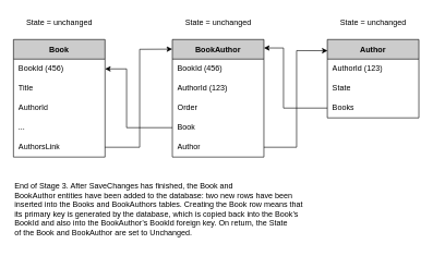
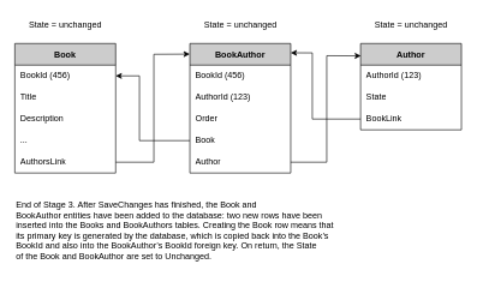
  <mxCell id="0" />
  <mxCell id="1" parent="0" />
  <mxCell id="2" value="Book" style="shape=table;startSize=30;container=1;collapsible=0;childLayout=tableLayout;fixedRows=1;rowLines=0;fontStyle=1;fillColor=#CCCCCC;" parent="1" vertex="1"><mxGeometry x="20" y="60" width="140" height="180" as="geometry" /></mxCell>
  <mxCell id="3" value="" style="shape=tableRow;horizontal=0;startSize=0;swimlaneHead=0;swimlaneBody=0;top=0;left=0;bottom=0;right=0;collapsible=0;dropTarget=0;fillColor=none;points=[[0,0.5],[1,0.5]];portConstraint=eastwest;" parent="2" vertex="1"><mxGeometry y="30" width="140" height="30" as="geometry" /></mxCell>
  <mxCell id="4" value="BookId (456)" style="shape=partialRectangle;connectable=0;fillColor=none;top=0;left=0;bottom=1;right=0;align=left;spacingLeft=6;overflow=hidden;strokeColor=none;perimeterSpacing=0;shadow=0;labelBorderColor=none;whiteSpace=wrap;html=1;labelBackgroundColor=none;fontStyle=0" parent="3" vertex="1"><mxGeometry width="140" height="30" as="geometry"><mxRectangle width="140" height="30" as="alternateBounds" /></mxGeometry></mxCell>
  <mxCell id="5" style="shape=tableRow;horizontal=0;startSize=0;swimlaneHead=0;swimlaneBody=0;top=0;left=0;bottom=0;right=0;collapsible=0;dropTarget=0;fillColor=none;points=[[0,0.5],[1,0.5]];portConstraint=eastwest;" parent="2" vertex="1"><mxGeometry y="60" width="140" height="30" as="geometry" /></mxCell>
  <mxCell id="6" value="Title" style="shape=partialRectangle;html=1;whiteSpace=wrap;connectable=0;fillColor=none;top=0;left=0;bottom=0;right=0;align=left;spacingLeft=6;overflow=hidden;" parent="5" vertex="1"><mxGeometry width="140" height="30" as="geometry"><mxRectangle width="140" height="30" as="alternateBounds" /></mxGeometry></mxCell>
  <mxCell id="7" style="shape=tableRow;horizontal=0;startSize=0;swimlaneHead=0;swimlaneBody=0;top=0;left=0;bottom=0;right=0;collapsible=0;dropTarget=0;fillColor=none;points=[[0,0.5],[1,0.5]];portConstraint=eastwest;" parent="2" vertex="1"><mxGeometry y="90" width="140" height="30" as="geometry" /></mxCell>
- <mxCell id="8" value="AuthorId" style="shape=partialRectangle;html=1;whiteSpace=wrap;connectable=0;fillColor=none;top=0;left=0;bottom=0;right=0;align=left;spacingLeft=6;overflow=hidden;" parent="7" vertex="1"><mxGeometry width="140" height="30" as="geometry"><mxRectangle width="140" height="30" as="alternateBounds" /></mxGeometry></mxCell>
+ <mxCell id="8" value="Description" style="shape=partialRectangle;html=1;whiteSpace=wrap;connectable=0;fillColor=none;top=0;left=0;bottom=0;right=0;align=left;spacingLeft=6;overflow=hidden;" parent="7" vertex="1"><mxGeometry width="140" height="30" as="geometry"><mxRectangle width="140" height="30" as="alternateBounds" /></mxGeometry></mxCell>
  <mxCell id="9" style="shape=tableRow;horizontal=0;startSize=0;swimlaneHead=0;swimlaneBody=0;top=0;left=0;bottom=0;right=0;collapsible=0;dropTarget=0;fillColor=none;points=[[0,0.5],[1,0.5]];portConstraint=eastwest;" parent="2" vertex="1"><mxGeometry y="120" width="140" height="30" as="geometry" /></mxCell>
  <mxCell id="10" value="..." style="shape=partialRectangle;html=1;whiteSpace=wrap;connectable=0;fillColor=none;top=0;left=0;bottom=0;right=0;align=left;spacingLeft=6;overflow=hidden;" parent="9" vertex="1"><mxGeometry width="140" height="30" as="geometry"><mxRectangle width="140" height="30" as="alternateBounds" /></mxGeometry></mxCell>
  <mxCell id="11" style="shape=tableRow;horizontal=0;startSize=0;swimlaneHead=0;swimlaneBody=0;top=0;left=0;bottom=0;right=0;collapsible=0;dropTarget=0;fillColor=none;points=[[0,0.5],[1,0.5]];portConstraint=eastwest;" parent="2" vertex="1"><mxGeometry y="150" width="140" height="30" as="geometry" /></mxCell>
  <mxCell id="12" value="AuthorsLink" style="shape=partialRectangle;html=1;whiteSpace=wrap;connectable=0;fillColor=none;top=0;left=0;bottom=0;right=0;align=left;spacingLeft=6;overflow=hidden;fontStyle=0" parent="11" vertex="1"><mxGeometry width="140" height="30" as="geometry"><mxRectangle width="140" height="30" as="alternateBounds" /></mxGeometry></mxCell>
  <mxCell id="13" value="BookAuthor" style="shape=table;startSize=30;container=1;collapsible=0;childLayout=tableLayout;fixedRows=1;rowLines=0;fontStyle=1;fillColor=#CCCCCC;" parent="1" vertex="1"><mxGeometry x="263" y="60" width="140" height="180" as="geometry" /></mxCell>
  <mxCell id="14" value="" style="shape=tableRow;horizontal=0;startSize=0;swimlaneHead=0;swimlaneBody=0;top=0;left=0;bottom=0;right=0;collapsible=0;dropTarget=0;fillColor=none;points=[[0,0.5],[1,0.5]];portConstraint=eastwest;" parent="13" vertex="1"><mxGeometry y="30" width="140" height="30" as="geometry" /></mxCell>
  <mxCell id="15" value="BookId (456)" style="shape=partialRectangle;connectable=0;fillColor=none;top=0;left=0;bottom=1;right=0;align=left;spacingLeft=6;overflow=hidden;strokeColor=none;perimeterSpacing=0;shadow=0;labelBorderColor=none;whiteSpace=wrap;html=1;labelBackgroundColor=none;fontStyle=0" parent="14" vertex="1"><mxGeometry width="140" height="30" as="geometry"><mxRectangle width="140" height="30" as="alternateBounds" /></mxGeometry></mxCell>
  <mxCell id="16" style="shape=tableRow;horizontal=0;startSize=0;swimlaneHead=0;swimlaneBody=0;top=0;left=0;bottom=0;right=0;collapsible=0;dropTarget=0;fillColor=none;points=[[0,0.5],[1,0.5]];portConstraint=eastwest;" parent="13" vertex="1"><mxGeometry y="60" width="140" height="30" as="geometry" /></mxCell>
  <mxCell id="17" value="AuthorId (123)" style="shape=partialRectangle;html=1;whiteSpace=wrap;connectable=0;fillColor=none;top=0;left=0;bottom=0;right=0;align=left;spacingLeft=6;overflow=hidden;" parent="16" vertex="1"><mxGeometry width="140" height="30" as="geometry"><mxRectangle width="140" height="30" as="alternateBounds" /></mxGeometry></mxCell>
  <mxCell id="18" style="shape=tableRow;horizontal=0;startSize=0;swimlaneHead=0;swimlaneBody=0;top=0;left=0;bottom=0;right=0;collapsible=0;dropTarget=0;fillColor=none;points=[[0,0.5],[1,0.5]];portConstraint=eastwest;" parent="13" vertex="1"><mxGeometry y="90" width="140" height="30" as="geometry" /></mxCell>
  <mxCell id="19" value="Order" style="shape=partialRectangle;html=1;whiteSpace=wrap;connectable=0;fillColor=none;top=0;left=0;bottom=0;right=0;align=left;spacingLeft=6;overflow=hidden;" parent="18" vertex="1"><mxGeometry width="140" height="30" as="geometry"><mxRectangle width="140" height="30" as="alternateBounds" /></mxGeometry></mxCell>
  <mxCell id="20" style="shape=tableRow;horizontal=0;startSize=0;swimlaneHead=0;swimlaneBody=0;top=0;left=0;bottom=0;right=0;collapsible=0;dropTarget=0;fillColor=none;points=[[0,0.5],[1,0.5]];portConstraint=eastwest;" parent="13" vertex="1"><mxGeometry y="120" width="140" height="30" as="geometry" /></mxCell>
  <mxCell id="21" value="Book" style="shape=partialRectangle;html=1;whiteSpace=wrap;connectable=0;fillColor=none;top=0;left=0;bottom=0;right=0;align=left;spacingLeft=6;overflow=hidden;" parent="20" vertex="1"><mxGeometry width="140" height="30" as="geometry"><mxRectangle width="140" height="30" as="alternateBounds" /></mxGeometry></mxCell>
  <mxCell id="22" style="shape=tableRow;horizontal=0;startSize=0;swimlaneHead=0;swimlaneBody=0;top=0;left=0;bottom=0;right=0;collapsible=0;dropTarget=0;fillColor=none;points=[[0,0.5],[1,0.5]];portConstraint=eastwest;" parent="13" vertex="1"><mxGeometry y="150" width="140" height="30" as="geometry" /></mxCell>
  <mxCell id="23" value="Author" style="shape=partialRectangle;html=1;whiteSpace=wrap;connectable=0;fillColor=none;top=0;left=0;bottom=0;right=0;align=left;spacingLeft=6;overflow=hidden;fontStyle=0" parent="22" vertex="1"><mxGeometry width="140" height="30" as="geometry"><mxRectangle width="140" height="30" as="alternateBounds" /></mxGeometry></mxCell>
  <mxCell id="24" value="Author" style="shape=table;startSize=30;container=1;collapsible=0;childLayout=tableLayout;fixedRows=1;rowLines=0;fontStyle=1;fillColor=#CCCCCC;" parent="1" vertex="1"><mxGeometry x="500" y="60" width="140" height="120" as="geometry" /></mxCell>
  <mxCell id="25" style="shape=tableRow;horizontal=0;startSize=0;swimlaneHead=0;swimlaneBody=0;top=0;left=0;bottom=0;right=0;collapsible=0;dropTarget=0;fillColor=none;points=[[0,0.5],[1,0.5]];portConstraint=eastwest;" parent="24" vertex="1"><mxGeometry y="30" width="140" height="30" as="geometry" /></mxCell>
  <mxCell id="26" value="AuthorId (123)" style="shape=partialRectangle;html=1;whiteSpace=wrap;connectable=0;fillColor=none;top=0;left=0;bottom=0;right=0;align=left;spacingLeft=6;overflow=hidden;" parent="25" vertex="1"><mxGeometry width="140" height="30" as="geometry"><mxRectangle width="140" height="30" as="alternateBounds" /></mxGeometry></mxCell>
  <mxCell id="27" style="shape=tableRow;horizontal=0;startSize=0;swimlaneHead=0;swimlaneBody=0;top=0;left=0;bottom=0;right=0;collapsible=0;dropTarget=0;fillColor=none;points=[[0,0.5],[1,0.5]];portConstraint=eastwest;" parent="24" vertex="1"><mxGeometry y="60" width="140" height="30" as="geometry" /></mxCell>
  <mxCell id="28" value="State" style="shape=partialRectangle;html=1;whiteSpace=wrap;connectable=0;fillColor=none;top=0;left=0;bottom=0;right=0;align=left;spacingLeft=6;overflow=hidden;" parent="27" vertex="1"><mxGeometry width="140" height="30" as="geometry"><mxRectangle width="140" height="30" as="alternateBounds" /></mxGeometry></mxCell>
  <mxCell id="29" style="shape=tableRow;horizontal=0;startSize=0;swimlaneHead=0;swimlaneBody=0;top=0;left=0;bottom=0;right=0;collapsible=0;dropTarget=0;fillColor=none;points=[[0,0.5],[1,0.5]];portConstraint=eastwest;" parent="24" vertex="1"><mxGeometry y="90" width="140" height="30" as="geometry" /></mxCell>
- <mxCell id="30" value="Books" style="shape=partialRectangle;html=1;whiteSpace=wrap;connectable=0;fillColor=none;top=0;left=0;bottom=0;right=0;align=left;spacingLeft=6;overflow=hidden;" parent="29" vertex="1"><mxGeometry width="140" height="30" as="geometry"><mxRectangle width="140" height="30" as="alternateBounds" /></mxGeometry></mxCell>
+ <mxCell id="30" value="BookLink" style="shape=partialRectangle;html=1;whiteSpace=wrap;connectable=0;fillColor=none;top=0;left=0;bottom=0;right=0;align=left;spacingLeft=6;overflow=hidden;" parent="29" vertex="1"><mxGeometry width="140" height="30" as="geometry"><mxRectangle width="140" height="30" as="alternateBounds" /></mxGeometry></mxCell>
  <mxCell id="31" value="State = unchanged" style="text;html=1;align=center;verticalAlign=middle;resizable=0;points=[];autosize=1;strokeColor=none;fillColor=none;" parent="1" vertex="1"><mxGeometry x="30" y="20" width="120" height="30" as="geometry" /></mxCell>
  <mxCell id="32" value="State = unchanged" style="text;html=1;align=center;verticalAlign=middle;resizable=0;points=[];autosize=1;strokeColor=none;fillColor=none;" parent="1" vertex="1"><mxGeometry x="273" y="20" width="120" height="30" as="geometry" /></mxCell>
  <mxCell id="33" value="State = unchanged" style="text;html=1;align=center;verticalAlign=middle;resizable=0;points=[];autosize=1;strokeColor=none;fillColor=none;" parent="1" vertex="1"><mxGeometry x="510" y="20" width="120" height="30" as="geometry" /></mxCell>
  <mxCell id="34" value="" style="endArrow=classic;html=1;rounded=0;exitX=1;exitY=0.5;exitDx=0;exitDy=0;entryX=-0.001;entryY=0.082;entryDx=0;entryDy=0;entryPerimeter=0;" parent="1" source="11" target="13" edge="1"><mxGeometry width="50" height="50" relative="1" as="geometry"><mxPoint x="143" y="340" as="sourcePoint" /><mxPoint x="193" y="290" as="targetPoint" /><Array as="points"><mxPoint x="213" y="225" /><mxPoint x="213" y="75" /></Array></mxGeometry></mxCell>
  <mxCell id="35" value="" style="endArrow=classic;html=1;rounded=0;exitX=1;exitY=0.5;exitDx=0;exitDy=0;entryX=0.003;entryY=0.143;entryDx=0;entryDy=0;entryPerimeter=0;" parent="1" source="22" target="24" edge="1"><mxGeometry width="50" height="50" relative="1" as="geometry"><mxPoint x="170" y="235" as="sourcePoint" /><mxPoint x="272.86" y="84.76" as="targetPoint" /><Array as="points"><mxPoint x="453" y="225" /><mxPoint x="453" y="77" /></Array></mxGeometry></mxCell>
  <mxCell id="36" value="End of Stage 3. After SaveChanges has finished, the Book and&#10;BookAuthor entities have been added to the database: two new rows have been&#10;inserted into the Books and BookAuthors tables. Creating the Book row means that&#10;its primary key is generated by the database, which is copied back into the Book’s&#10;BookId and also into the BookAuthor’s BookId foreign key. On return, the State&#10;of the Book and BookAuthor are set to Unchanged." style="text;html=1;align=left;verticalAlign=middle;resizable=0;points=[];autosize=1;strokeColor=none;fillColor=none;" parent="1" vertex="1"><mxGeometry x="20" y="270" width="460" height="100" as="geometry" /></mxCell>
  <mxCell id="37" value="" style="endArrow=classic;html=1;rounded=0;entryX=1;entryY=0.5;entryDx=0;entryDy=0;exitX=0;exitY=0.5;exitDx=0;exitDy=0;" edge="1" parent="1" source="20" target="3"><mxGeometry width="50" height="50" relative="1" as="geometry"><mxPoint x="223" y="570" as="sourcePoint" /><mxPoint x="273" y="520" as="targetPoint" /><Array as="points"><mxPoint x="193" y="195" /><mxPoint x="193" y="105" /></Array></mxGeometry></mxCell>
  <mxCell id="38" value="" style="endArrow=classic;html=1;rounded=0;entryX=1;entryY=0.072;entryDx=0;entryDy=0;entryPerimeter=0;exitX=0;exitY=0.5;exitDx=0;exitDy=0;" edge="1" parent="1" source="29" target="13"><mxGeometry width="50" height="50" relative="1" as="geometry"><mxPoint x="483" y="290" as="sourcePoint" /><mxPoint x="533" y="240" as="targetPoint" /><Array as="points"><mxPoint x="433" y="165" /><mxPoint x="433" y="73" /></Array></mxGeometry></mxCell>
